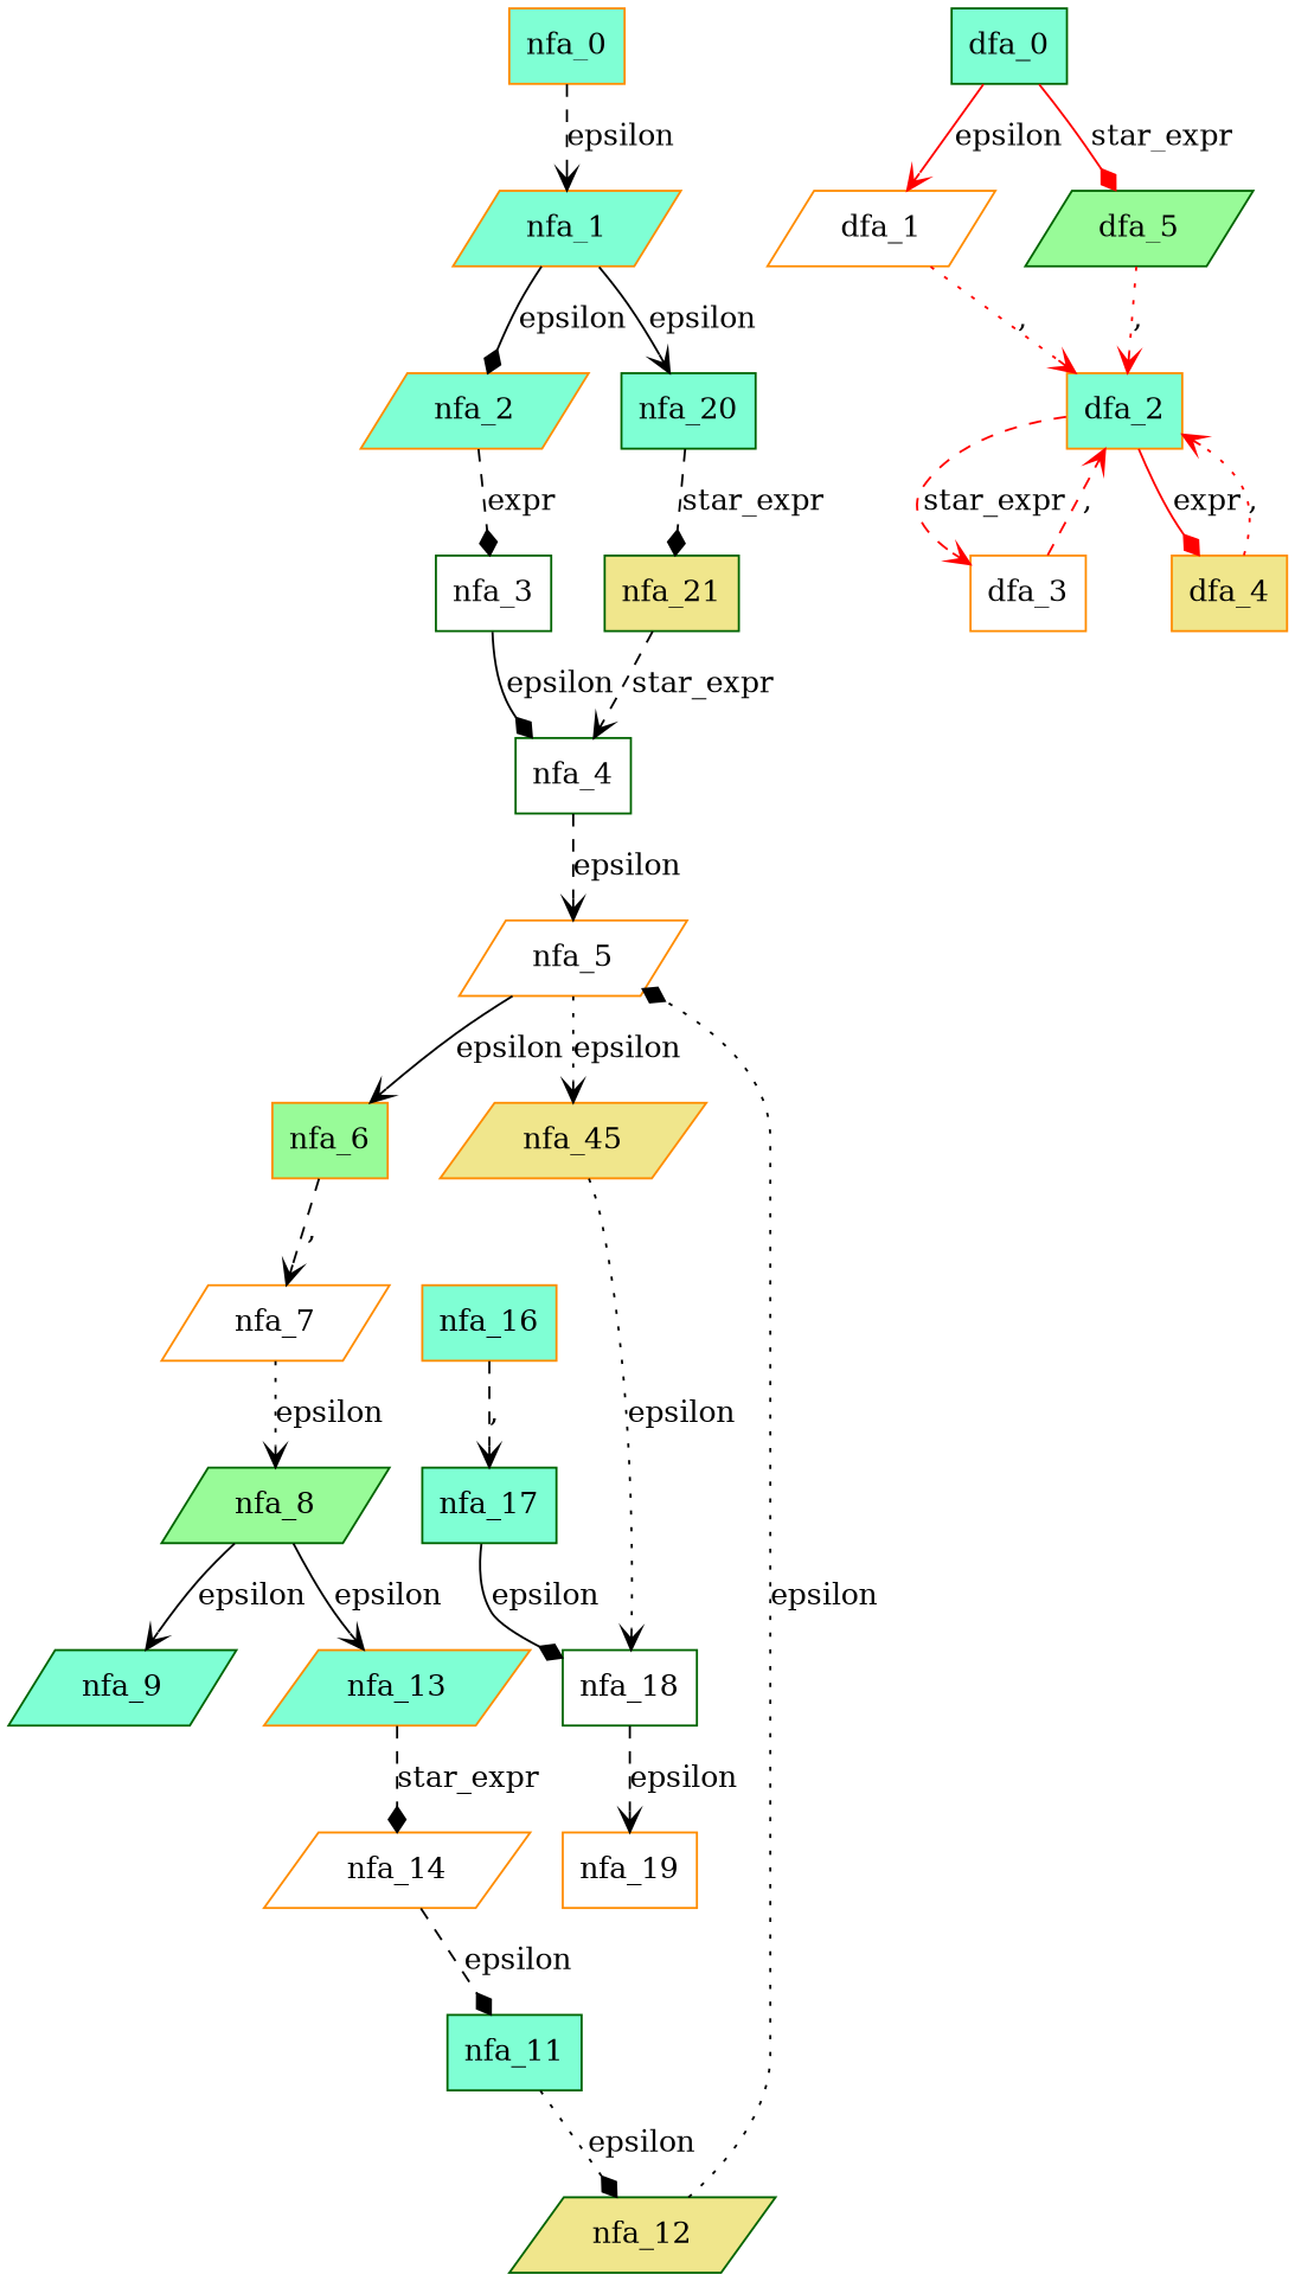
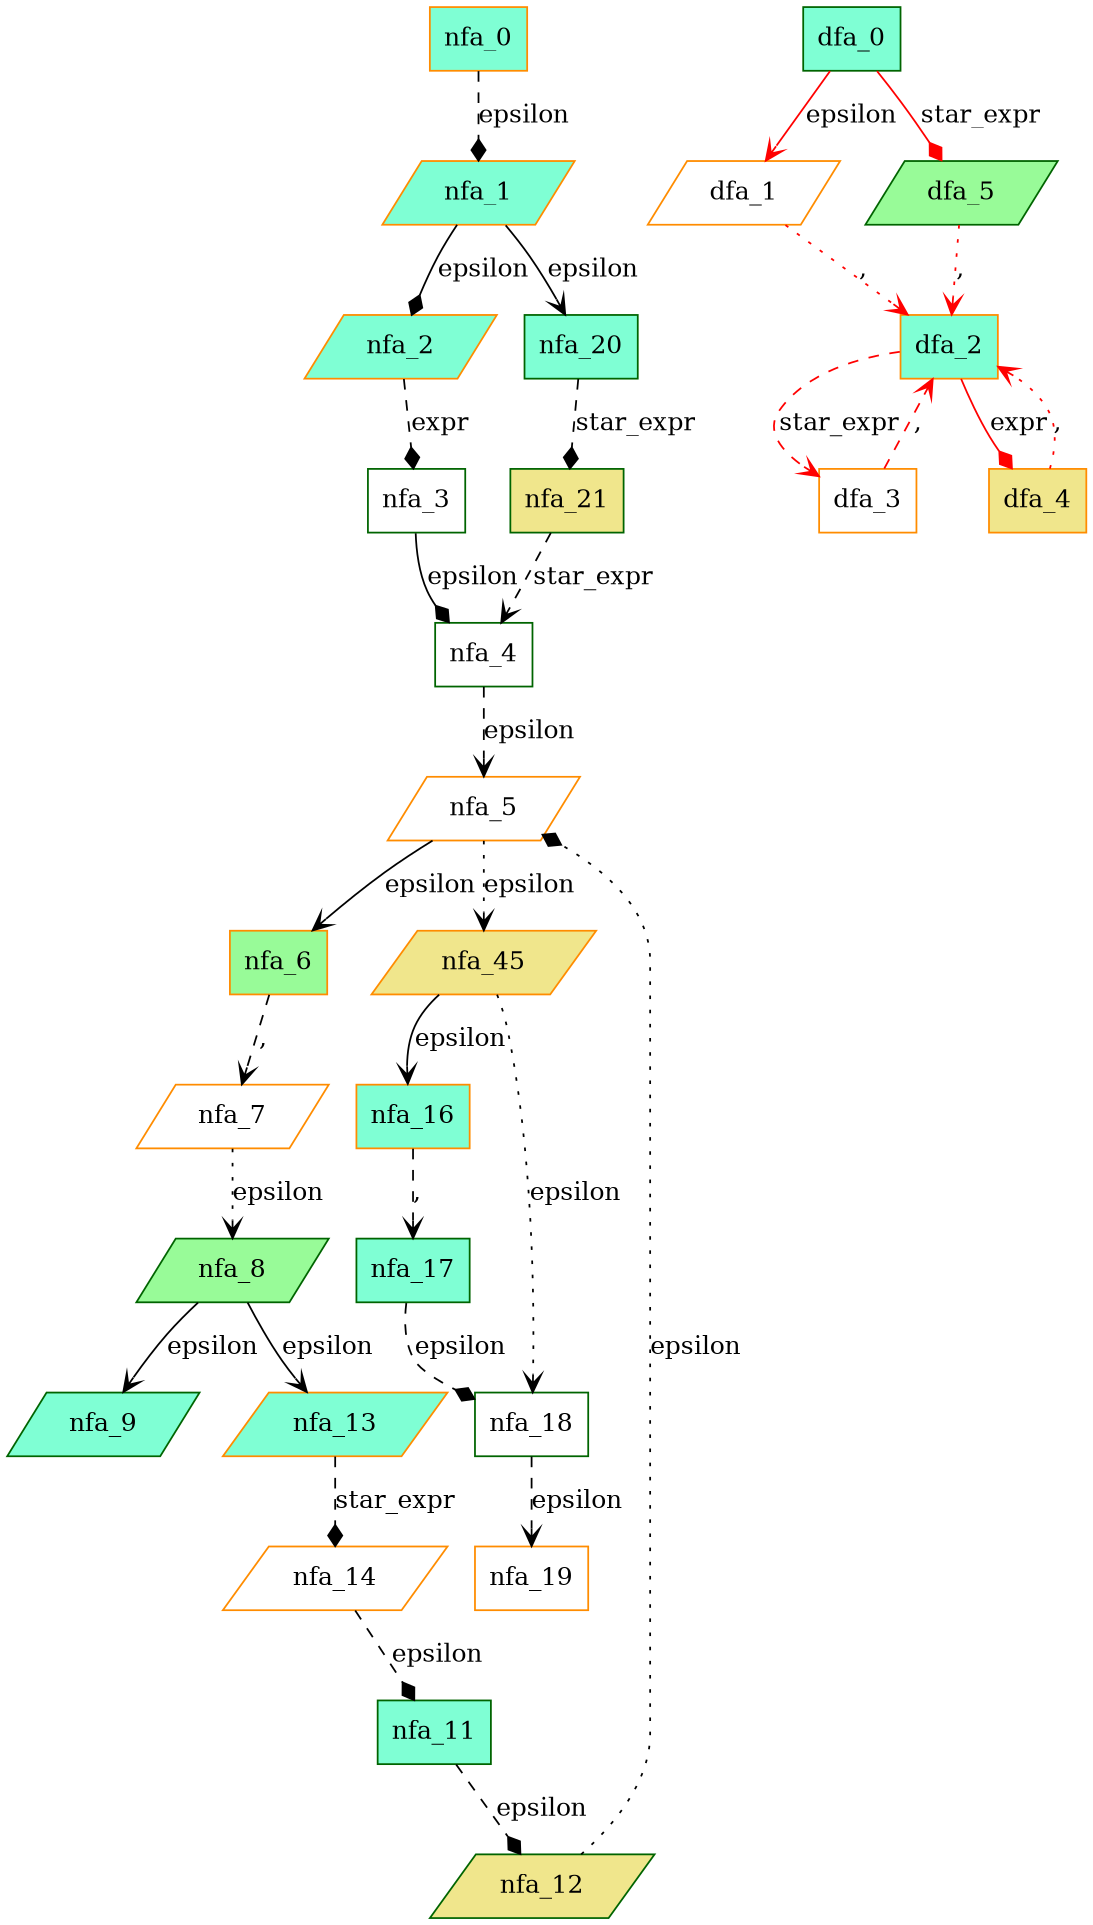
  digraph {
    node [color=darkorange fillcolor=aquamarine shape=box style=filled]
    edge [arrowhead=vee style=dashed]
    nfa_0
    nfa_1 [shape=parallelogram]
    nfa_2 [shape=parallelogram]
    nfa_20 [color=darkgreen]
    nfa_3 [color=darkgreen fillcolor=white]
    nfa_4 [color=darkgreen fillcolor=white]
    nfa_5 [fillcolor=white shape=parallelogram]
    nfa_6 [fillcolor=palegreen]
    n9 [fillcolor=khaki label=nfa_45 shape=parallelogram]
    nfa_7 [fillcolor=white shape=parallelogram]
    nfa_8 [color=darkgreen fillcolor=palegreen shape=parallelogram]
    nfa_9 [color=darkgreen shape=parallelogram]
    nfa_13 [shape=parallelogram]
    nfa_11 [color=darkgreen]
    nfa_12 [color=darkgreen fillcolor=khaki shape=parallelogram]
    nfa_14 [fillcolor=white shape=parallelogram]
    nfa_16
    nfa_18 [color=darkgreen fillcolor=white]
    nfa_17 [color=darkgreen]
    nfa_19 [fillcolor=white]
    nfa_21 [color=darkgreen fillcolor=khaki]
    dfa_0 [color=darkgreen]
    dfa_1 [fillcolor=white shape=parallelogram]
    dfa_5 [color=darkgreen fillcolor=palegreen shape=parallelogram]
    dfa_2
    dfa_3 [fillcolor=white]
    dfa_4 [fillcolor=khaki]
    subgraph sub_1 {
      nfa_0
      nfa_1
      nfa_2
      nfa_20
      nfa_3
      nfa_4
      nfa_5
      nfa_6
      n9
      nfa_7
      nfa_8
      nfa_9
      nfa_13
      nfa_11
      nfa_12
      nfa_14
      nfa_16
      nfa_18
      nfa_17
      nfa_19
      nfa_21
    }
    subgraph sub_2 {
      dfa_0
      dfa_1
      dfa_5
      dfa_2
      dfa_3
      dfa_4
    }
-   nfa_0 -> nfa_1 [label=epsilon]
+   nfa_0 -> nfa_1 [arrowhead=diamond label=epsilon]
    nfa_1 -> nfa_2 [arrowhead=diamond label=epsilon style=solid]
    nfa_1 -> nfa_20 [label=epsilon style=solid]
    nfa_2 -> nfa_3 [arrowhead=diamond label=expr]
    nfa_20 -> nfa_21 [arrowhead=diamond label=star_expr]
    nfa_3 -> nfa_4 [arrowhead=diamond label=epsilon style=solid]
    nfa_4 -> nfa_5 [label=epsilon]
    nfa_5 -> nfa_6 [label=epsilon style=solid]
    nfa_5 -> n9 [label=epsilon style=dotted]
    nfa_6 -> nfa_7 [label=","]
+   n9 -> nfa_16 [label=epsilon style=solid]
    n9 -> nfa_18 [label=epsilon style=dotted]
    nfa_7 -> nfa_8 [label=epsilon style=dotted]
    nfa_8 -> nfa_9 [label=epsilon style=solid]
    nfa_8 -> nfa_13 [label=epsilon style=solid]
    nfa_13 -> nfa_14 [arrowhead=diamond label=star_expr]
-   nfa_11 -> nfa_12 [arrowhead=diamond label=epsilon style=dotted]
+   nfa_11 -> nfa_12 [arrowhead=diamond label=epsilon]
    nfa_12 -> nfa_5 [arrowhead=diamond label=epsilon style=dotted]
    nfa_14 -> nfa_11 [arrowhead=diamond label=epsilon]
    nfa_16 -> nfa_17 [label=","]
    nfa_18 -> nfa_19 [label=epsilon]
-   nfa_17 -> nfa_18 [arrowhead=diamond label=epsilon style=solid]
+   nfa_17 -> nfa_18 [arrowhead=diamond label=epsilon]
    nfa_21 -> nfa_4 [label=star_expr]
    dfa_0 -> dfa_1 [color=red label=epsilon style=solid]
    dfa_0 -> dfa_5 [arrowhead=diamond color=red label=star_expr style=solid]
    dfa_1 -> dfa_2 [color=red label="," style=dotted]
    dfa_5 -> dfa_2 [color=red label="," style=dotted]
    dfa_2 -> dfa_3 [color=red label=star_expr]
    dfa_2 -> dfa_4 [arrowhead=diamond color=red label=expr style=solid]
    dfa_3 -> dfa_2 [color=red label=","]
    dfa_4 -> dfa_2 [color=red label="," style=dotted]
  }
